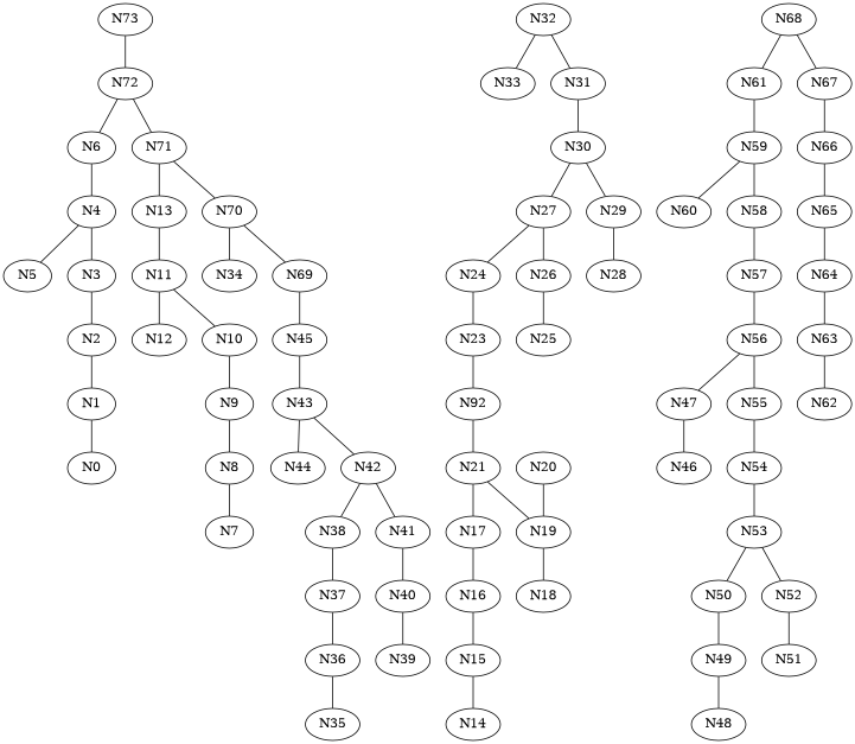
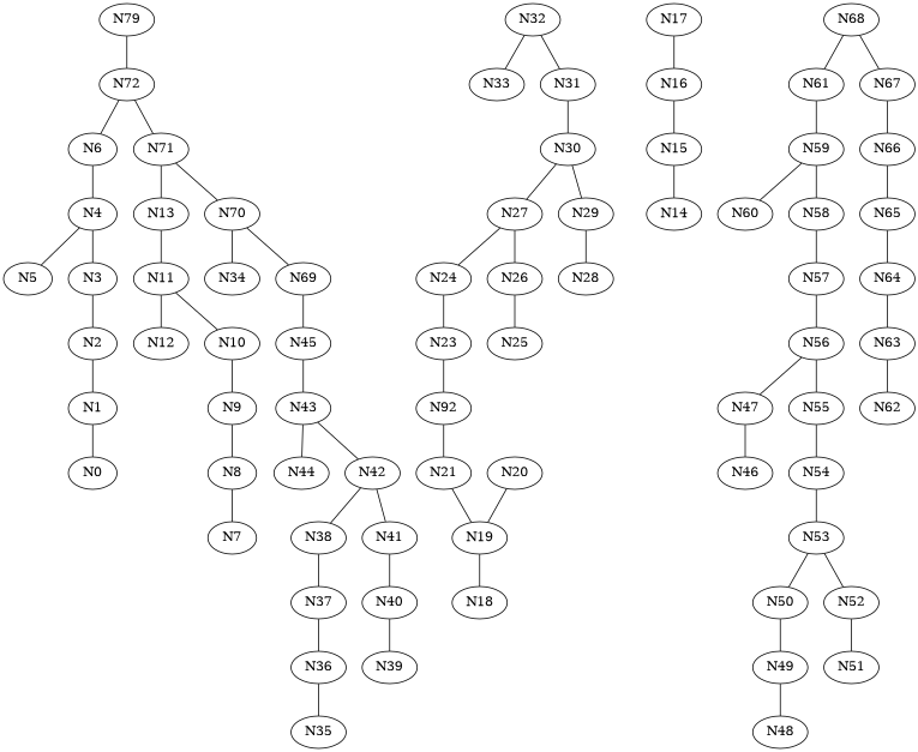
  graph {
-   N73
+   N73 [label=N79]
    N72
    N6
    N71
    N4
    N13
    N70
    N5
    N3
    N2
    N1
    N0
    N11
    N34
    N69
    N12
    N10
    N9
    N8
    N7
    N45
    N32
    N33
    N31
    N30
    N27
    N29
    N24
    N26
    N28
    N23
    N25
    n33 [label=N92]
    N21
    N17
    N19
    N16
    N20
    N15
    N14
    N18
    N43
    N68
    N61
    N67
    N44
    N42
    N38
    N41
    N37
    N40
    N36
    N35
    N39
    N59
    N66
    N60
    N58
    N57
    N56
    N47
    N55
    N46
    N54
    N53
    N50
    N52
    N49
    N51
    N48
    N65
    N64
    N63
    N62
    N73 -- N72
    N72 -- N6
    N72 -- N71
    N6 -- N4
    N71 -- N13
    N71 -- N70
    N4 -- N5
    N4 -- N3
    N13 -- N11
    N70 -- N34
    N70 -- N69
    N3 -- N2
    N2 -- N1
    N1 -- N0
    N11 -- N12
    N11 -- N10
    N69 -- N45
    N10 -- N9
    N9 -- N8
    N8 -- N7
    N45 -- N43
    N32 -- N33
    N32 -- N31
    N31 -- N30
    N30 -- N27
    N30 -- N29
    N27 -- N24
    N27 -- N26
    N29 -- N28
    N24 -- N23
    N26 -- N25
    N23 -- n33
    n33 -- N21
-   N21 -- N17
    N21 -- N19
    N17 -- N16
    N19 -- N18
    N16 -- N15
    N20 -- N19
    N15 -- N14
    N43 -- N44
    N43 -- N42
    N68 -- N61
    N68 -- N67
    N61 -- N59
    N67 -- N66
    N42 -- N38
    N42 -- N41
    N38 -- N37
    N41 -- N40
    N37 -- N36
    N40 -- N39
    N36 -- N35
    N59 -- N60
    N59 -- N58
    N66 -- N65
    N58 -- N57
    N57 -- N56
    N56 -- N47
    N56 -- N55
    N47 -- N46
    N55 -- N54
    N54 -- N53
    N53 -- N50
    N53 -- N52
    N50 -- N49
    N52 -- N51
    N49 -- N48
    N65 -- N64
    N64 -- N63
    N63 -- N62
  }
